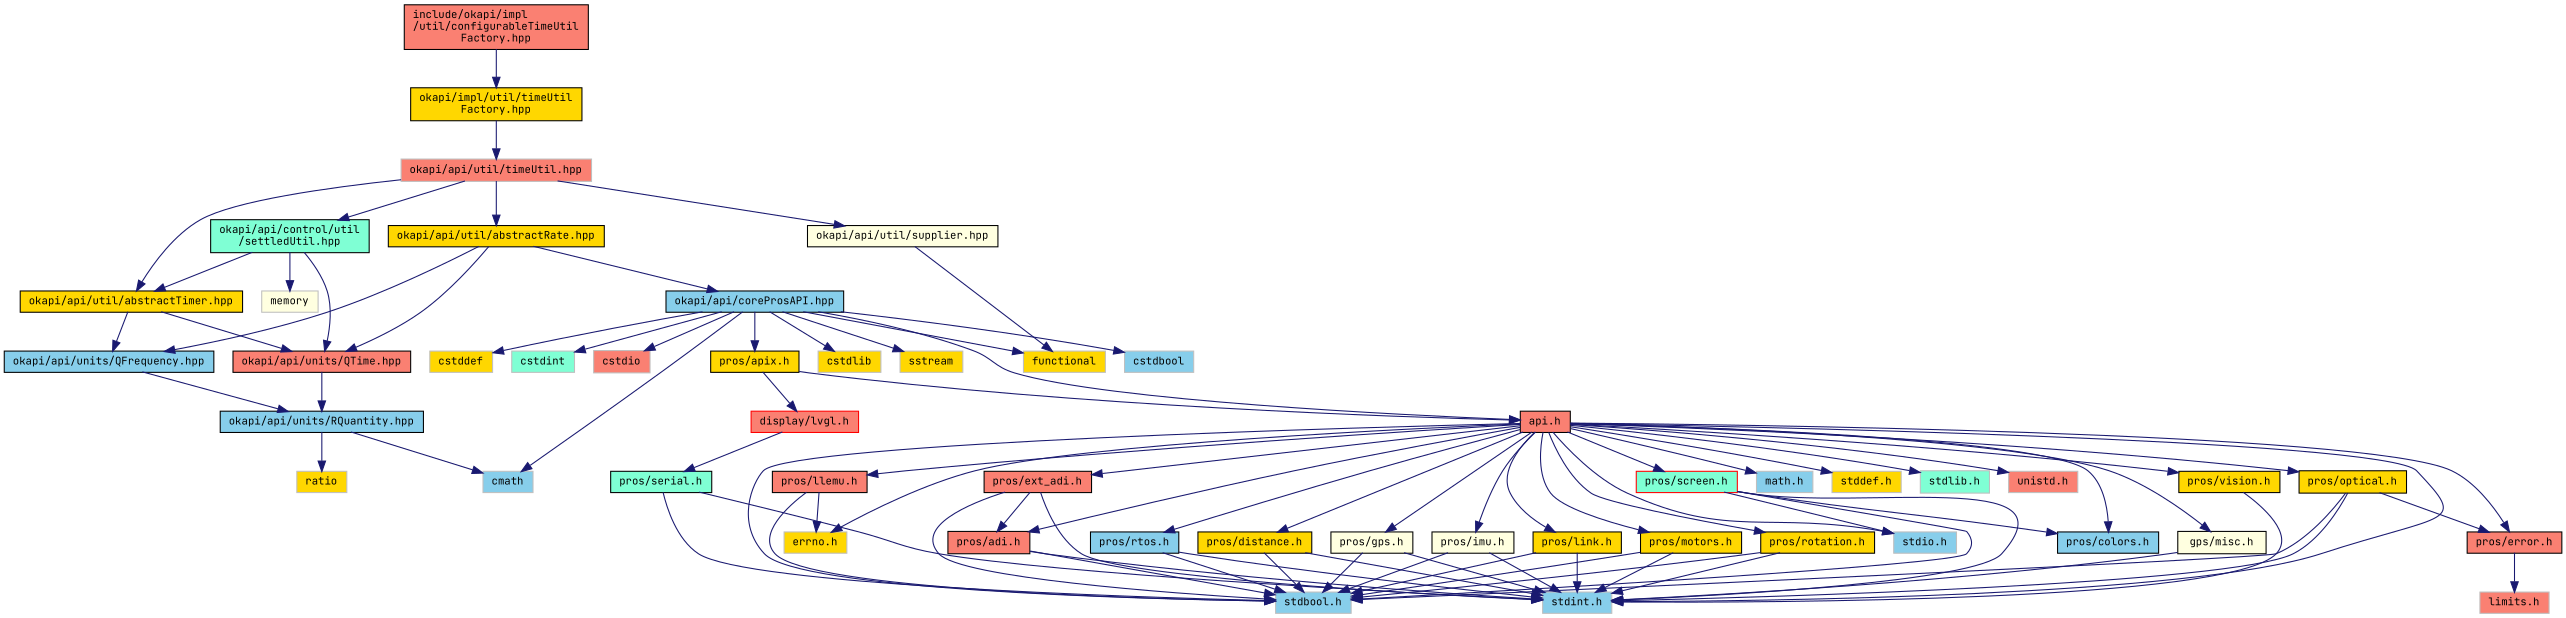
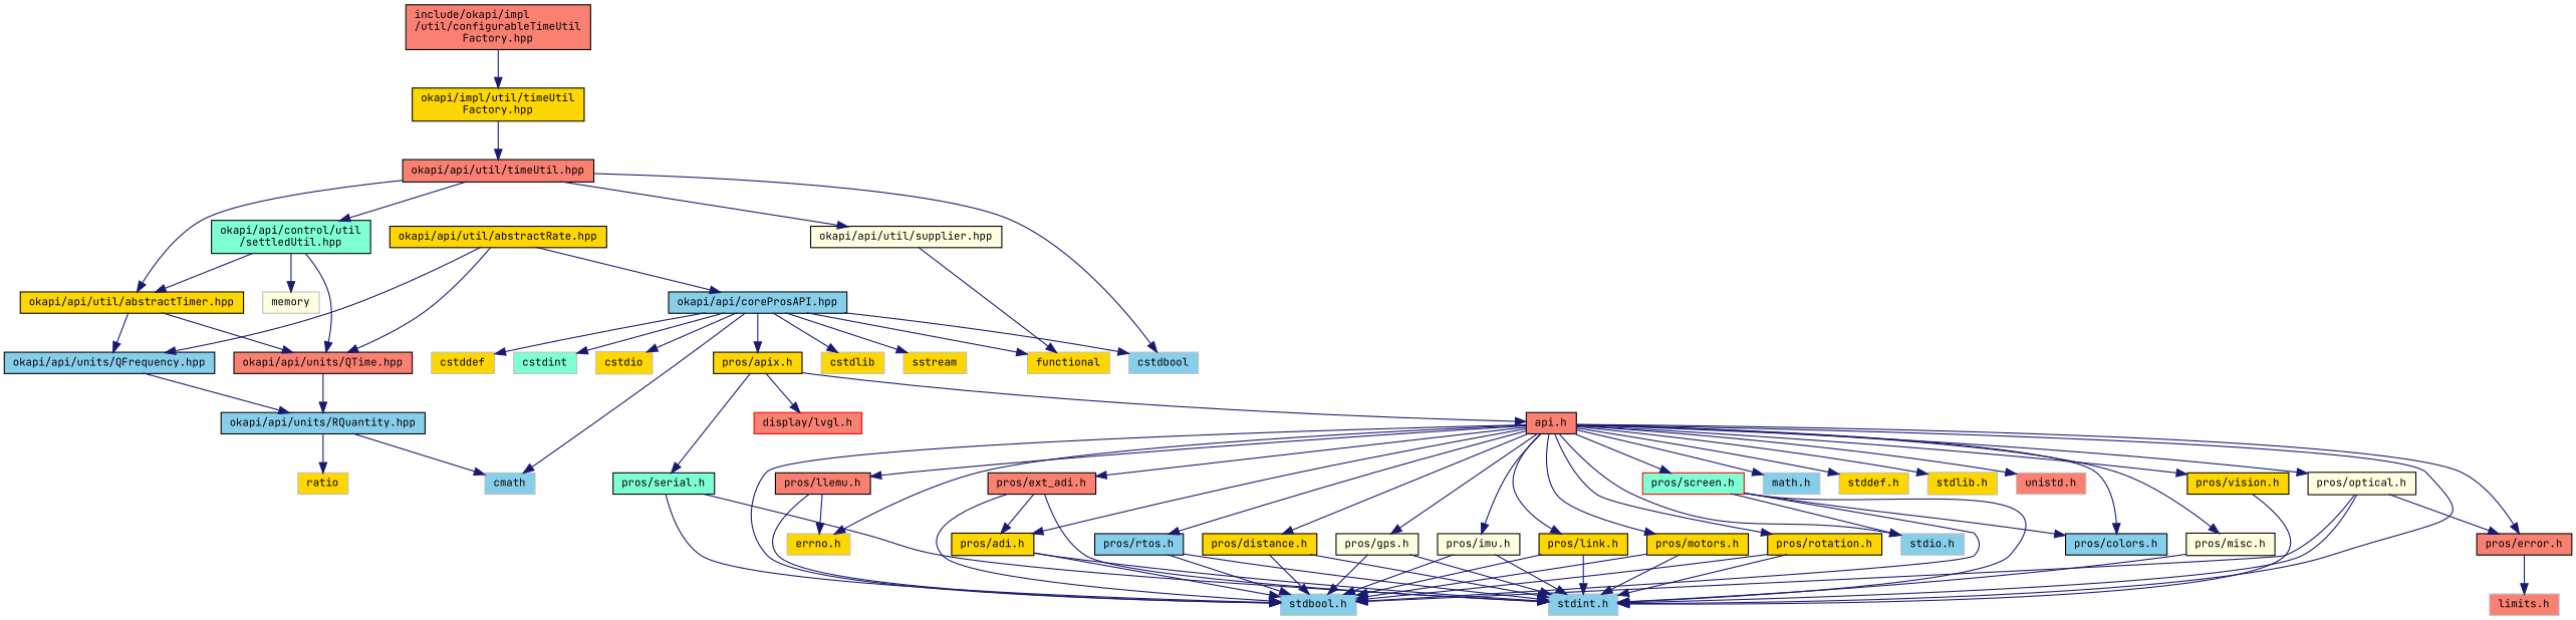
  digraph {
    fontname="JetBrains Mono"
    node [color=black fillcolor=gold fontname="JetBrains Mono" fontsize=10 shape=record style=filled]
    edge [color=midnightblue fontname="JetBrains Mono" fontsize=10 labelfontname=Helvetica labelfontsize=10 style=solid]
    n1 [fillcolor=salmon fontcolor=black height=0.2 label="include/okapi/impl\l/util/configurableTimeUtil\lFactory.hpp" width=0.4]
    n2 [height=0.2 label="okapi/impl/util/timeUtil\lFactory.hpp" width=0.4]
-   n3 [color=grey75 fillcolor=salmon height=0.2 label="okapi/api/util/timeUtil.hpp" width=0.4]
+   n3 [fillcolor=salmon height=0.2 label="okapi/api/util/timeUtil.hpp" width=0.4]
    n4 [fillcolor=aquamarine height=0.2 label="okapi/api/control/util\l/settledUtil.hpp" width=0.4]
    n5 [height=0.2 label="okapi/api/util/abstractTimer.hpp" width=0.4]
    n6 [height=0.2 label="okapi/api/util/abstractRate.hpp" width=0.4]
    n7 [fillcolor=lightyellow height=0.2 label="okapi/api/util/supplier.hpp" width=0.4]
    n8 [color=grey75 fillcolor=lightyellow height=0.2 label=memory width=0.4]
    n9 [fillcolor=salmon height=0.2 label="okapi/api/units/QTime.hpp" width=0.4]
    n10 [fillcolor=skyblue height=0.2 label="okapi/api/units/QFrequency.hpp" width=0.4]
    n11 [fillcolor=skyblue height=0.2 label="okapi/api/coreProsAPI.hpp" width=0.4]
    n12 [color=grey75 height=0.2 label=functional width=0.4]
    n13 [fillcolor=skyblue height=0.2 label="okapi/api/units/RQuantity.hpp" width=0.4]
    n14 [color=grey75 fillcolor=skyblue height=0.2 label=cmath width=0.4]
    n15 [color=grey75 height=0.2 label=ratio width=0.4]
    n16 [color=grey75 fillcolor=skyblue height=0.2 label=cstdbool width=0.4]
    n17 [color=grey75 height=0.2 label=cstddef width=0.4]
    n18 [color=grey75 fillcolor=aquamarine height=0.2 label=cstdint width=0.4]
-   n19 [color=grey75 fillcolor=salmon height=0.2 label=cstdio width=0.4]
+   n19 [color=grey75 height=0.2 label=cstdio width=0.4]
    n20 [color=grey75 height=0.2 label=cstdlib width=0.4]
    n21 [color=grey75 height=0.2 label=sstream width=0.4]
    n22 [fillcolor=salmon height=0.2 label="api.h" width=0.4]
    n23 [height=0.2 label="pros/apix.h" width=0.4]
    n24 [color=grey75 height=0.2 label="errno.h" width=0.4]
    n25 [color=grey75 fillcolor=skyblue height=0.2 label="math.h" width=0.4]
    n26 [color=grey75 fillcolor=skyblue height=0.2 label="stdbool.h" width=0.4]
    n27 [color=grey75 height=0.2 label="stddef.h" width=0.4]
    n28 [color=grey75 fillcolor=skyblue height=0.2 label="stdint.h" width=0.4]
    n29 [color=grey75 fillcolor=skyblue height=0.2 label="stdio.h" width=0.4]
-   n30 [color=grey75 fillcolor=aquamarine height=0.2 label="stdlib.h" width=0.4]
+   n30 [color=grey75 height=0.2 label="stdlib.h" width=0.4]
    n31 [color=grey75 fillcolor=salmon height=0.2 label="unistd.h" width=0.4]
-   n32 [fillcolor=salmon height=0.2 label="pros/adi.h" width=0.4]
+   n32 [height=0.2 label="pros/adi.h" width=0.4]
    n33 [fillcolor=skyblue height=0.2 label="pros/colors.h" width=0.4]
    n34 [height=0.2 label="pros/distance.h" width=0.4]
    n35 [fillcolor=salmon height=0.2 label="pros/error.h" width=0.4]
    n36 [fillcolor=salmon height=0.2 label="pros/ext_adi.h" width=0.4]
    n37 [fillcolor=lightyellow height=0.2 label="pros/gps.h" width=0.4]
    n38 [fillcolor=lightyellow height=0.2 label="pros/imu.h" width=0.4]
    n39 [height=0.2 label="pros/link.h" width=0.4]
    n40 [fillcolor=salmon height=0.2 label="pros/llemu.h" width=0.4]
-   n41 [fillcolor=lightyellow height=0.2 label="gps/misc.h" width=0.4]
+   n41 [fillcolor=lightyellow height=0.2 label="pros/misc.h" width=0.4]
    n42 [height=0.2 label="pros/motors.h" width=0.4]
-   n43 [height=0.2 label="pros/optical.h" width=0.4]
+   n43 [fillcolor=lightyellow height=0.2 label="pros/optical.h" width=0.4]
    n44 [height=0.2 label="pros/rotation.h" width=0.4]
    n45 [fillcolor=skyblue height=0.2 label="pros/rtos.h" width=0.4]
    n46 [color=red fillcolor=aquamarine height=0.2 label="pros/screen.h" width=0.4]
    n47 [height=0.2 label="pros/vision.h" width=0.4]
    n48 [color=red fillcolor=salmon height=0.2 label="display/lvgl.h" width=0.4]
    n49 [fillcolor=aquamarine height=0.2 label="pros/serial.h" width=0.4]
    n50 [color=grey75 fillcolor=salmon height=0.2 label="limits.h" width=0.4]
    n1 -> n2
    n2 -> n3
    n3 -> n4
    n3 -> n5
-   n3 -> n6
+   n3 -> n16
    n3 -> n7
    n4 -> n5
    n4 -> n8
    n4 -> n9
    n5 -> n9
    n5 -> n10
    n6 -> n9
    n6 -> n10
    n6 -> n11
    n7 -> n12
    n9 -> n13
    n10 -> n13
    n11 -> n12
    n11 -> n14
    n11 -> n16
    n11 -> n17
    n11 -> n18
    n11 -> n19
    n11 -> n20
    n11 -> n21
-   n11 -> n22
    n11 -> n23
    n13 -> n14
    n13 -> n15
    n22 -> n24
    n22 -> n25
    n22 -> n26
    n22 -> n27
    n22 -> n28
    n22 -> n29
    n22 -> n30
    n22 -> n31
    n22 -> n32
    n22 -> n33
    n22 -> n34
    n22 -> n35
    n22 -> n36
    n22 -> n37
    n22 -> n38
    n22 -> n39
    n22 -> n40
    n22 -> n41
    n22 -> n42
    n22 -> n43
    n22 -> n44
    n22 -> n45
    n22 -> n46
    n22 -> n47
    n23 -> n22
    n23 -> n48
-   n48 -> n49
+   n23 -> n49
    n32 -> n26
    n32 -> n28
    n34 -> n26
    n34 -> n28
    n35 -> n50
    n36 -> n26
    n36 -> n28
    n36 -> n32
    n37 -> n26
    n37 -> n28
    n38 -> n26
    n38 -> n28
    n39 -> n26
    n39 -> n28
    n40 -> n24
    n40 -> n26
    n41 -> n28
    n42 -> n26
    n42 -> n28
    n43 -> n26
    n43 -> n28
    n43 -> n35
    n44 -> n26
    n44 -> n28
    n45 -> n26
    n45 -> n28
    n46 -> n26
    n46 -> n28
    n46 -> n29
    n46 -> n33
    n47 -> n28
    n49 -> n26
    n49 -> n28
  }
